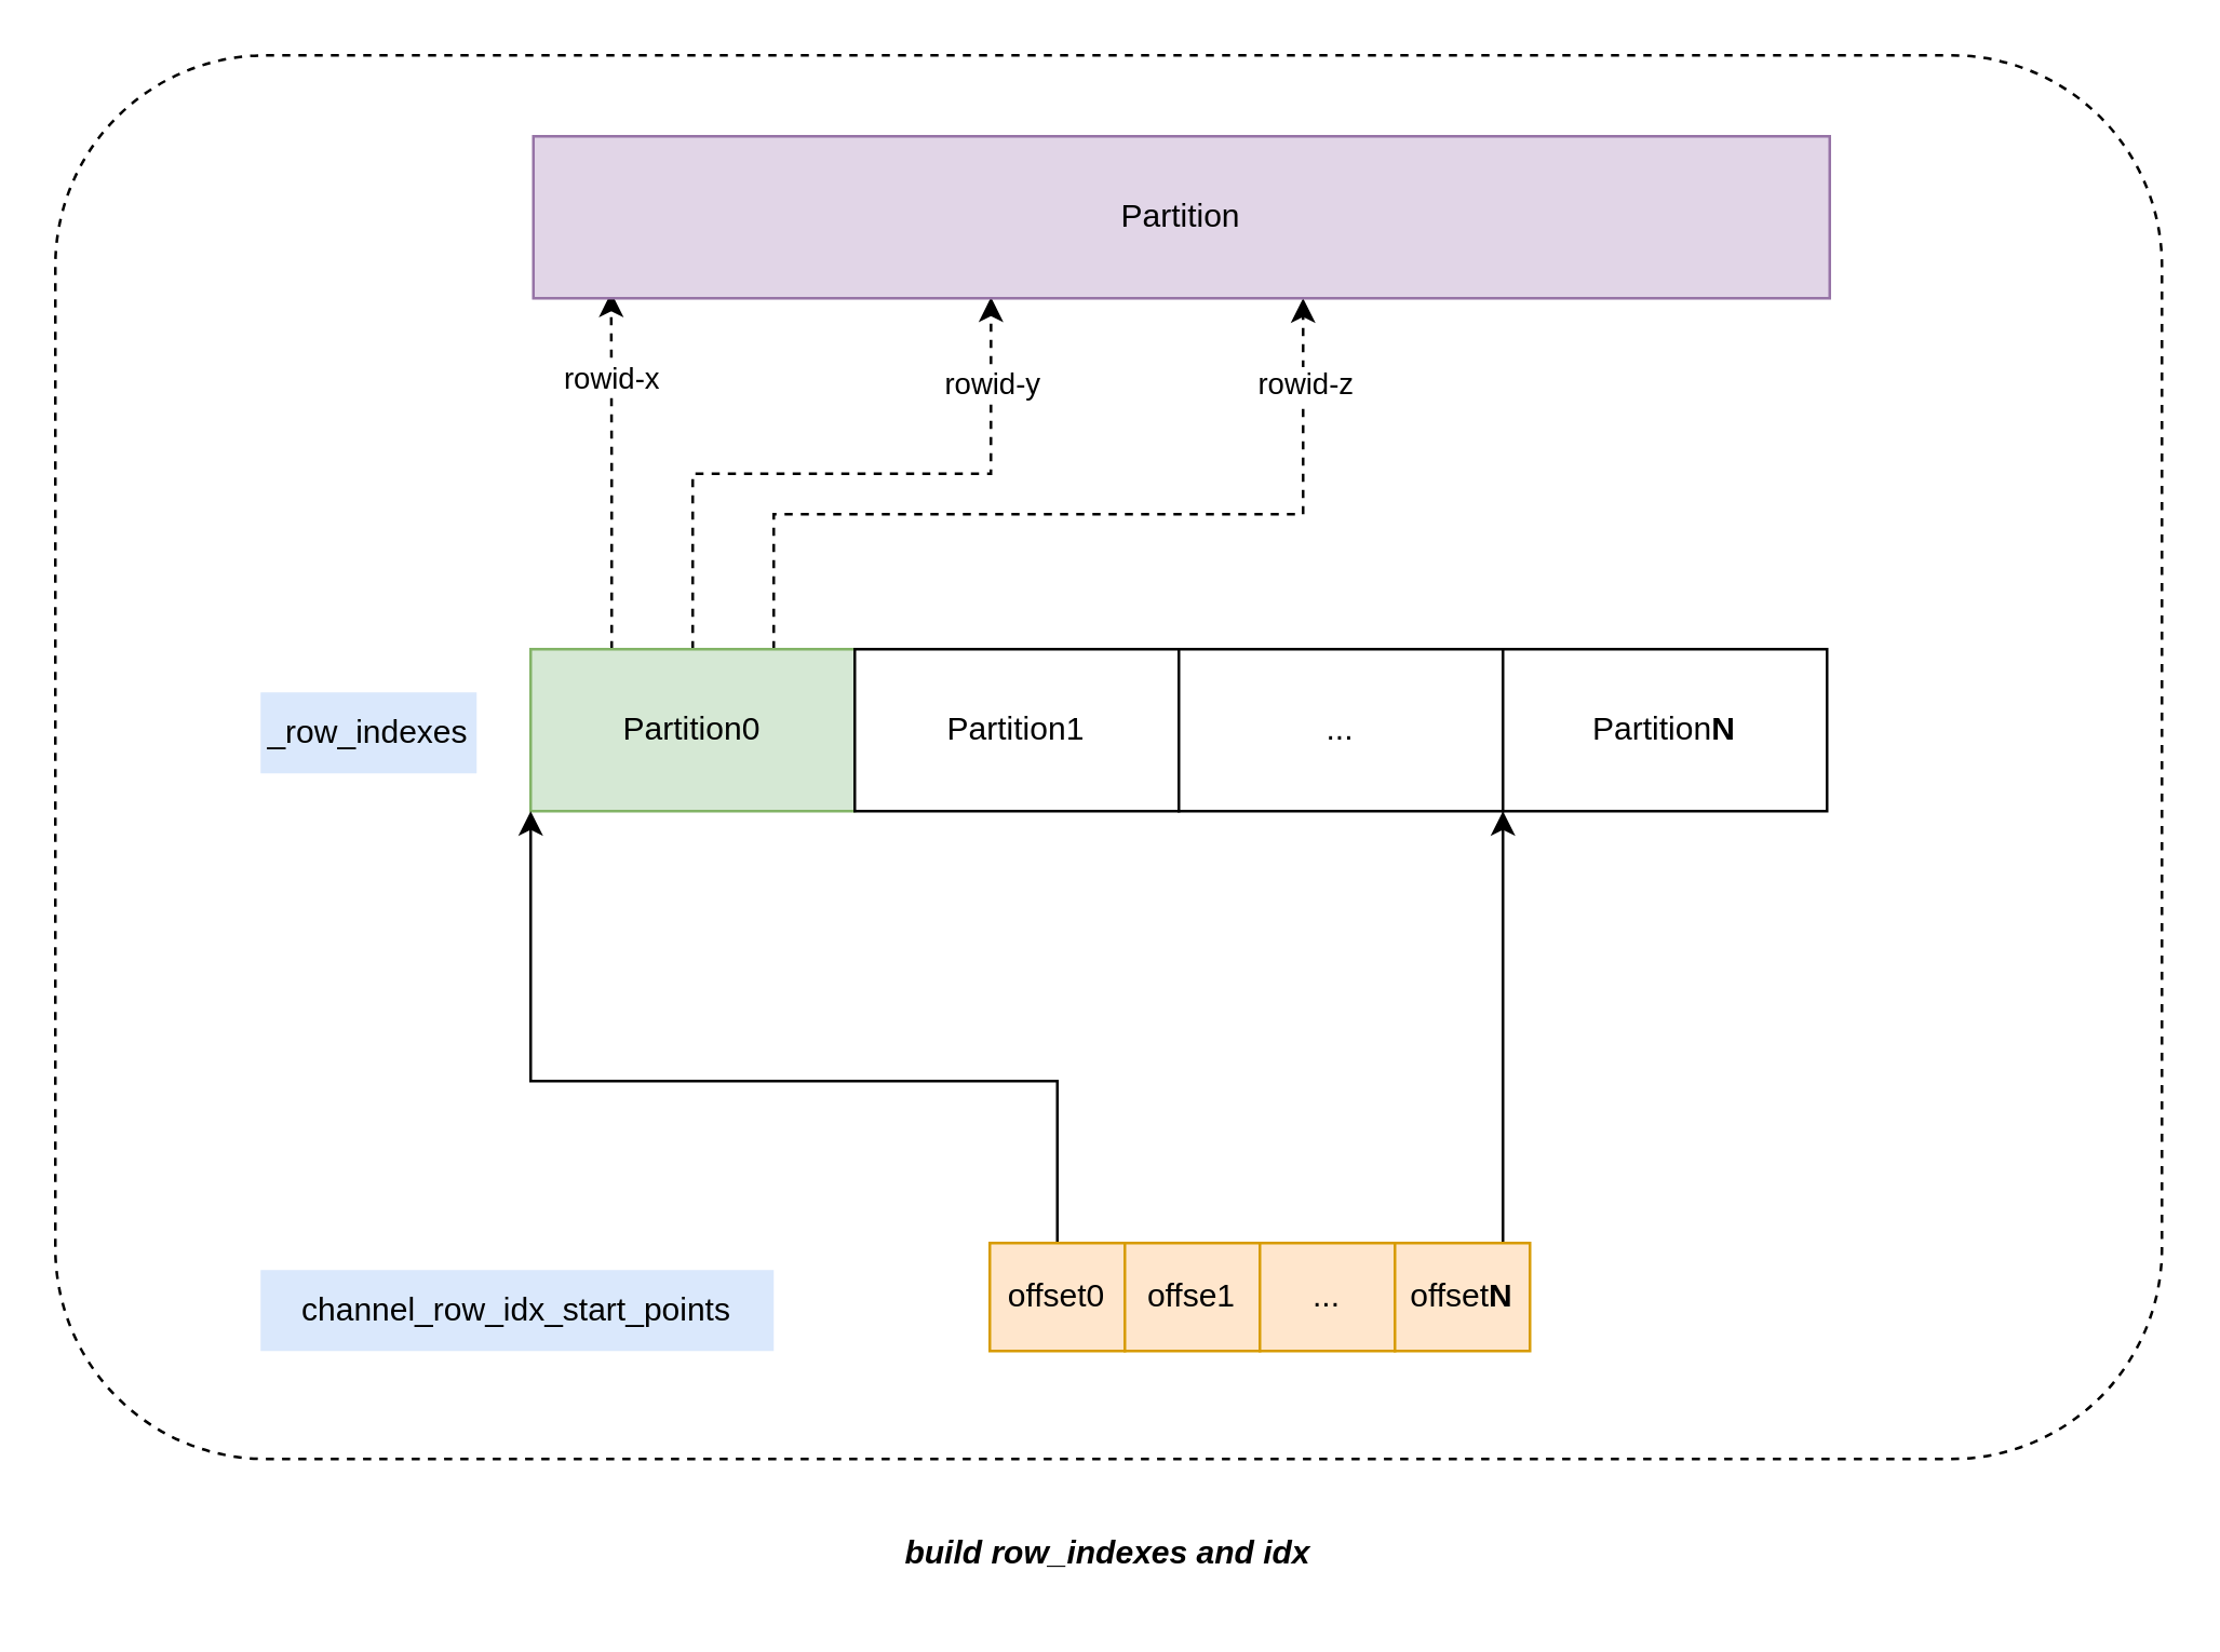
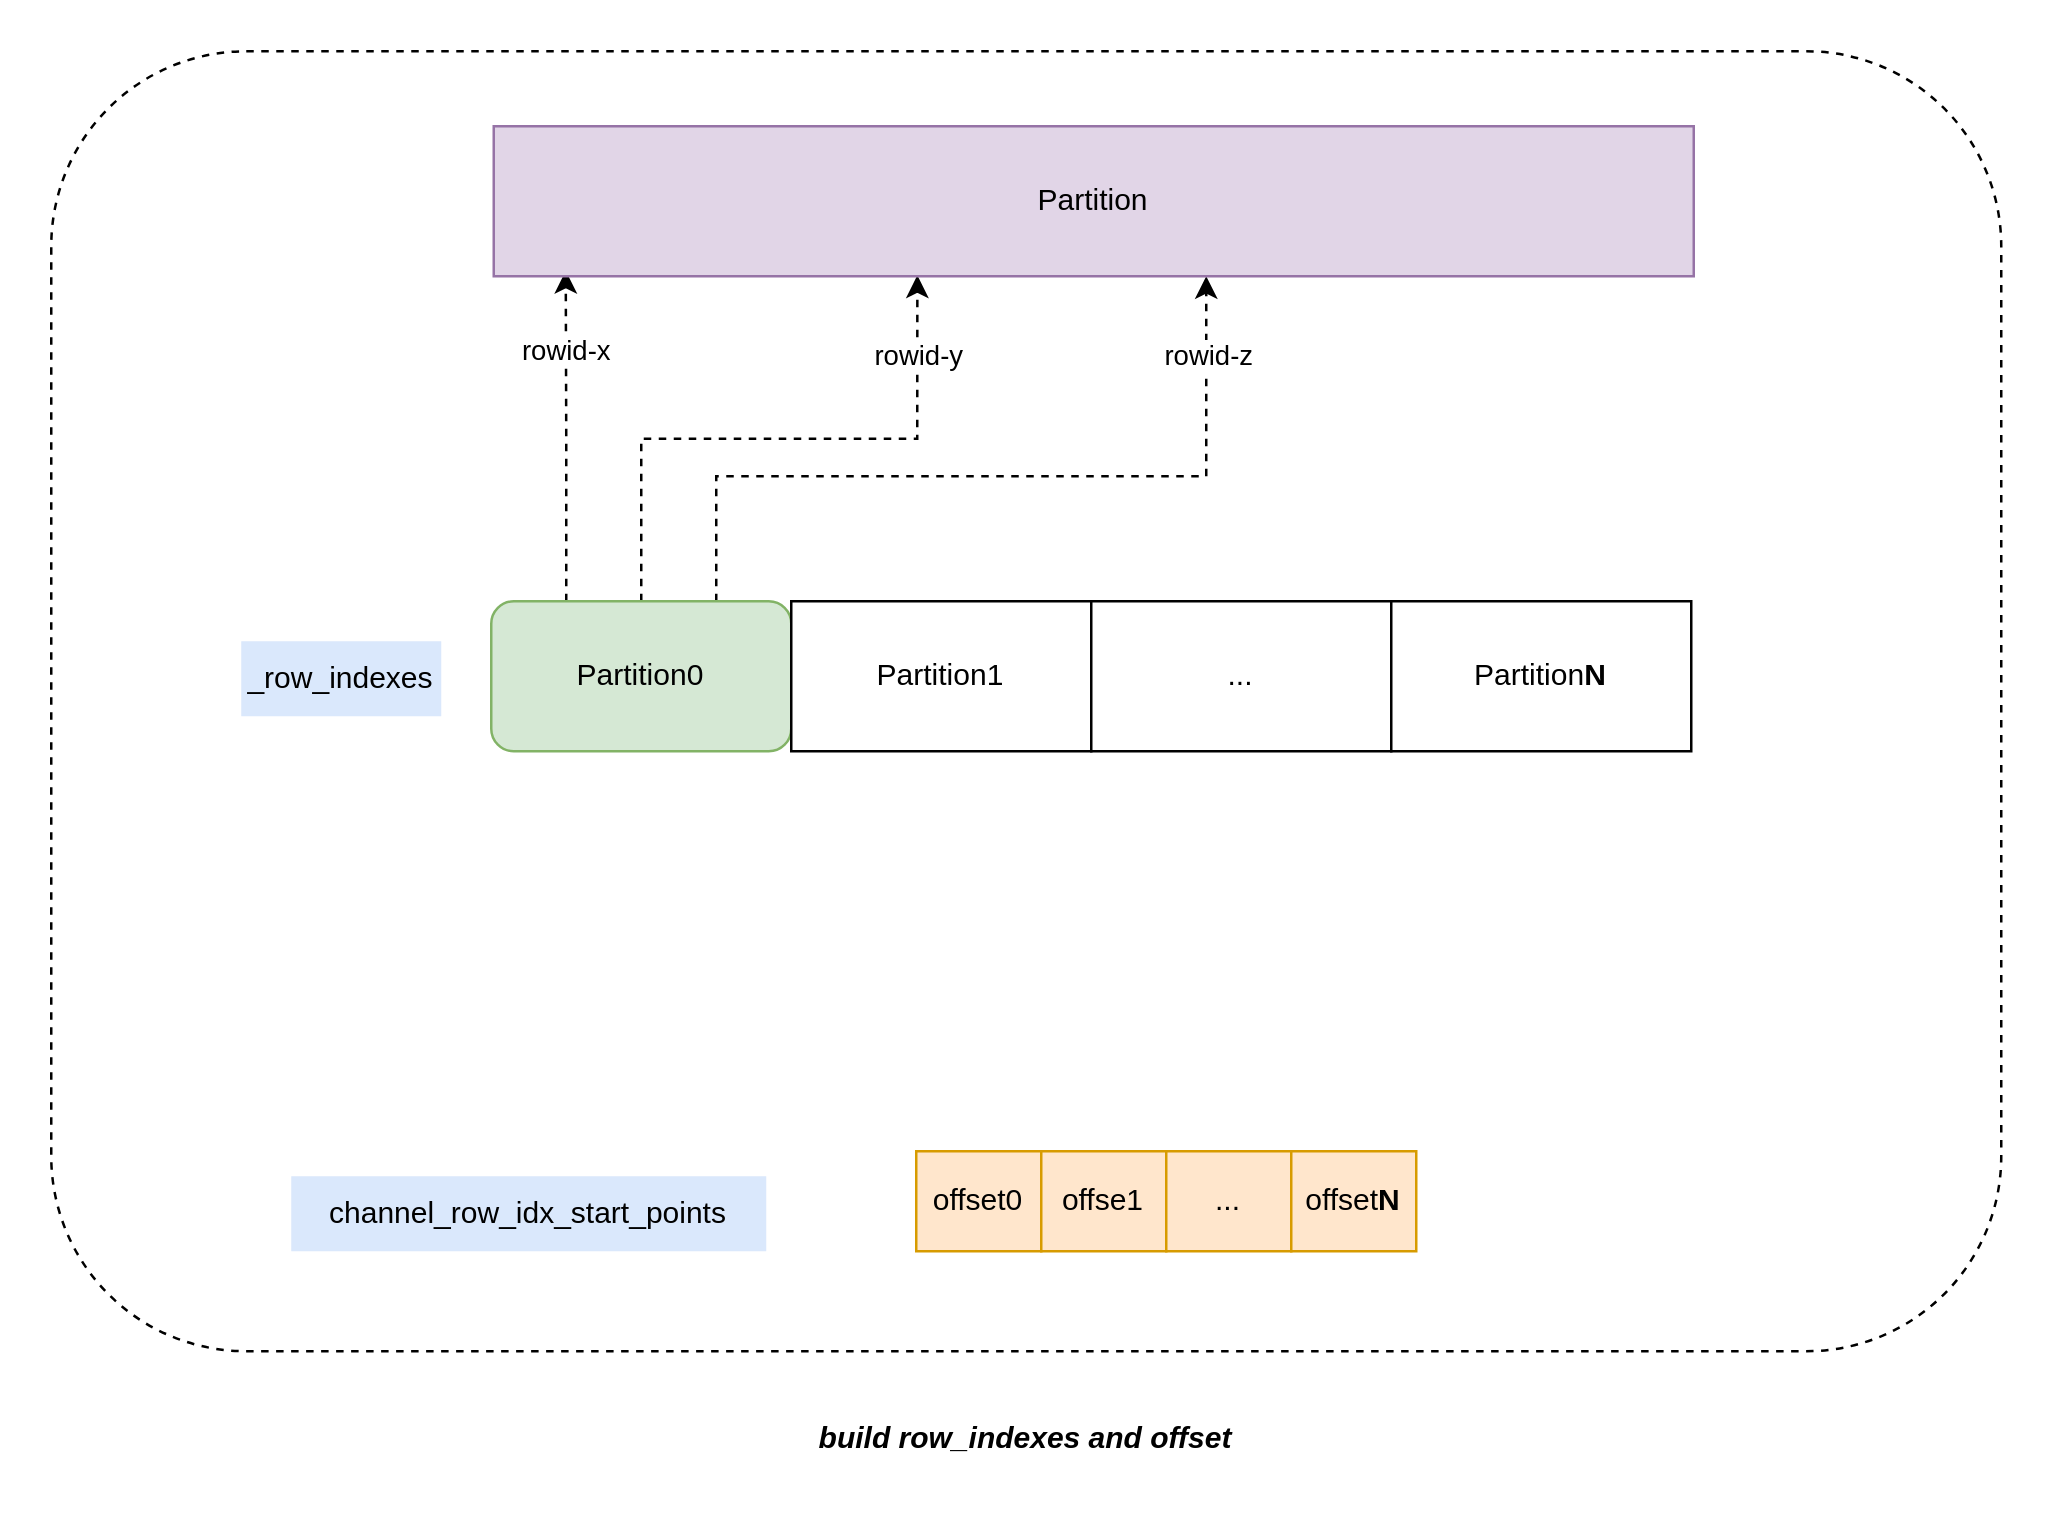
  <mxCell id="0" />
  <mxCell id="1" parent="0" />
  <mxCell id="2" value="rowid-x" style="edgeStyle=orthogonalEdgeStyle;rounded=0;orthogonalLoop=1;jettySize=auto;html=1;exitX=0.25;exitY=0;exitDx=0;exitDy=0;entryX=0.06;entryY=0.964;entryDx=0;entryDy=0;entryPerimeter=0;dashed=1;" edge="1" parent="1" source="7" target="19"><mxGeometry x="0.514" relative="1" as="geometry"><mxPoint as="offset" /></mxGeometry></mxCell>
  <mxCell id="3" style="edgeStyle=orthogonalEdgeStyle;rounded=0;orthogonalLoop=1;jettySize=auto;html=1;exitX=0.5;exitY=0;exitDx=0;exitDy=0;entryX=0.353;entryY=0.994;entryDx=0;entryDy=0;dashed=1;entryPerimeter=0;" edge="1" parent="1" source="7" target="19"><mxGeometry relative="1" as="geometry" /></mxCell>
  <mxCell id="4" value="rowid-y" style="edgeLabel;html=1;align=center;verticalAlign=middle;resizable=0;points=[];" vertex="1" connectable="0" parent="3"><mxGeometry x="0.74" relative="1" as="geometry"><mxPoint as="offset" /></mxGeometry></mxCell>
  <mxCell id="5" style="edgeStyle=orthogonalEdgeStyle;rounded=0;orthogonalLoop=1;jettySize=auto;html=1;exitX=0.75;exitY=0;exitDx=0;exitDy=0;dashed=1;" edge="1" parent="1" source="7" target="19"><mxGeometry relative="1" as="geometry"><Array as="points"><mxPoint x="286" y="190" /><mxPoint x="482" y="190" /></Array></mxGeometry></mxCell>
  <mxCell id="6" value="rowid-z" style="edgeLabel;html=1;align=center;verticalAlign=middle;resizable=0;points=[];" vertex="1" connectable="0" parent="5"><mxGeometry x="0.81" relative="1" as="geometry"><mxPoint as="offset" /></mxGeometry></mxCell>
- <mxCell id="7" value="Partition0" style="rounded=0;whiteSpace=wrap;html=1;fillColor=#d5e8d4;strokeColor=#82b366;" vertex="1" parent="1"><mxGeometry x="196" y="240" width="120" height="60" as="geometry" /></mxCell>
+ <mxCell id="7" value="Partition0" style="whiteSpace=wrap;html=1;fillColor=#d5e8d4;strokeColor=#82b366;rounded=1;" vertex="1" parent="1"><mxGeometry x="196" y="240" width="120" height="60" as="geometry" /></mxCell>
  <mxCell id="8" value="Partition1" style="rounded=0;whiteSpace=wrap;html=1;" vertex="1" parent="1"><mxGeometry x="316" y="240" width="120" height="60" as="geometry" /></mxCell>
  <mxCell id="9" value="..." style="rounded=0;whiteSpace=wrap;html=1;" vertex="1" parent="1"><mxGeometry x="436" y="240" width="120" height="60" as="geometry" /></mxCell>
  <mxCell id="10" value="Partition&lt;b&gt;N&lt;/b&gt;" style="rounded=0;whiteSpace=wrap;html=1;" vertex="1" parent="1"><mxGeometry x="556" y="240" width="120" height="60" as="geometry" /></mxCell>
  <mxCell id="11" value="_row_indexes" style="text;html=1;strokeColor=none;fillColor=#dae8fc;align=center;verticalAlign=middle;whiteSpace=wrap;rounded=0;" vertex="1" parent="1"><mxGeometry x="96" y="256" width="80" height="30" as="geometry" /></mxCell>
- <mxCell id="12" style="edgeStyle=orthogonalEdgeStyle;rounded=0;orthogonalLoop=1;jettySize=auto;html=1;exitX=0.5;exitY=0;exitDx=0;exitDy=0;entryX=0;entryY=1;entryDx=0;entryDy=0;" edge="1" parent="1" source="13" target="7"><mxGeometry relative="1" as="geometry"><Array as="points"><mxPoint x="391" y="400" /><mxPoint x="196" y="400" /></Array></mxGeometry></mxCell>
  <mxCell id="13" value="offset0" style="rounded=0;whiteSpace=wrap;html=1;fillColor=#ffe6cc;strokeColor=#d79b00;" vertex="1" parent="1"><mxGeometry x="366" y="460" width="50" height="40" as="geometry" /></mxCell>
  <mxCell id="14" value="offse1" style="rounded=0;whiteSpace=wrap;html=1;fillColor=#ffe6cc;strokeColor=#d79b00;" vertex="1" parent="1"><mxGeometry x="416" y="460" width="50" height="40" as="geometry" /></mxCell>
  <mxCell id="15" value="..." style="rounded=0;whiteSpace=wrap;html=1;fillColor=#ffe6cc;strokeColor=#d79b00;" vertex="1" parent="1"><mxGeometry x="466" y="460" width="50" height="40" as="geometry" /></mxCell>
- <mxCell id="16" style="edgeStyle=orthogonalEdgeStyle;rounded=0;orthogonalLoop=1;jettySize=auto;html=1;exitX=0.5;exitY=0;exitDx=0;exitDy=0;entryX=0;entryY=1;entryDx=0;entryDy=0;" edge="1" parent="1" source="17" target="10"><mxGeometry relative="1" as="geometry"><Array as="points"><mxPoint x="556" y="460" /></Array></mxGeometry></mxCell>
  <mxCell id="17" value="offset&lt;b&gt;N&lt;/b&gt;" style="rounded=0;whiteSpace=wrap;html=1;fillColor=#ffe6cc;strokeColor=#d79b00;" vertex="1" parent="1"><mxGeometry x="516" y="460" width="50" height="40" as="geometry" /></mxCell>
- <mxCell id="18" value="channel_row_idx_start_points" style="text;html=1;strokeColor=none;fillColor=#dae8fc;align=center;verticalAlign=middle;whiteSpace=wrap;rounded=0;" vertex="1" parent="1"><mxGeometry x="96" y="470" width="190" height="30" as="geometry" /></mxCell>
+ <mxCell id="18" value="channel_row_idx_start_points" style="text;html=1;strokeColor=none;fillColor=#dae8fc;align=center;verticalAlign=middle;whiteSpace=wrap;rounded=0;" vertex="1" parent="1"><mxGeometry x="116" y="470" width="190" height="30" as="geometry" /></mxCell>
  <mxCell id="19" value="Partition" style="rounded=0;whiteSpace=wrap;html=1;fillColor=#e1d5e7;strokeColor=#9673a6;" vertex="1" parent="1"><mxGeometry x="197" y="50" width="480" height="60" as="geometry" /></mxCell>
  <mxCell id="20" value="" style="rounded=1;whiteSpace=wrap;html=1;fillColor=none;dashed=1;" vertex="1" parent="1"><mxGeometry x="20" y="20" width="780" height="520" as="geometry" /></mxCell>
- <mxCell id="21" value="&lt;i&gt;&lt;b&gt;build row_indexes and idx&lt;/b&gt;&lt;/i&gt;" style="text;html=1;strokeColor=none;fillColor=none;align=center;verticalAlign=middle;whiteSpace=wrap;rounded=0;" vertex="1" parent="1"><mxGeometry x="300" y="560" width="220" height="30" as="geometry" /></mxCell>
+ <mxCell id="21" value="&lt;i&gt;&lt;b&gt;build row_indexes and offset&lt;/b&gt;&lt;/i&gt;" style="text;html=1;strokeColor=none;fillColor=none;align=center;verticalAlign=middle;whiteSpace=wrap;rounded=0;" vertex="1" parent="1"><mxGeometry x="300" y="560" width="220" height="30" as="geometry" /></mxCell>
